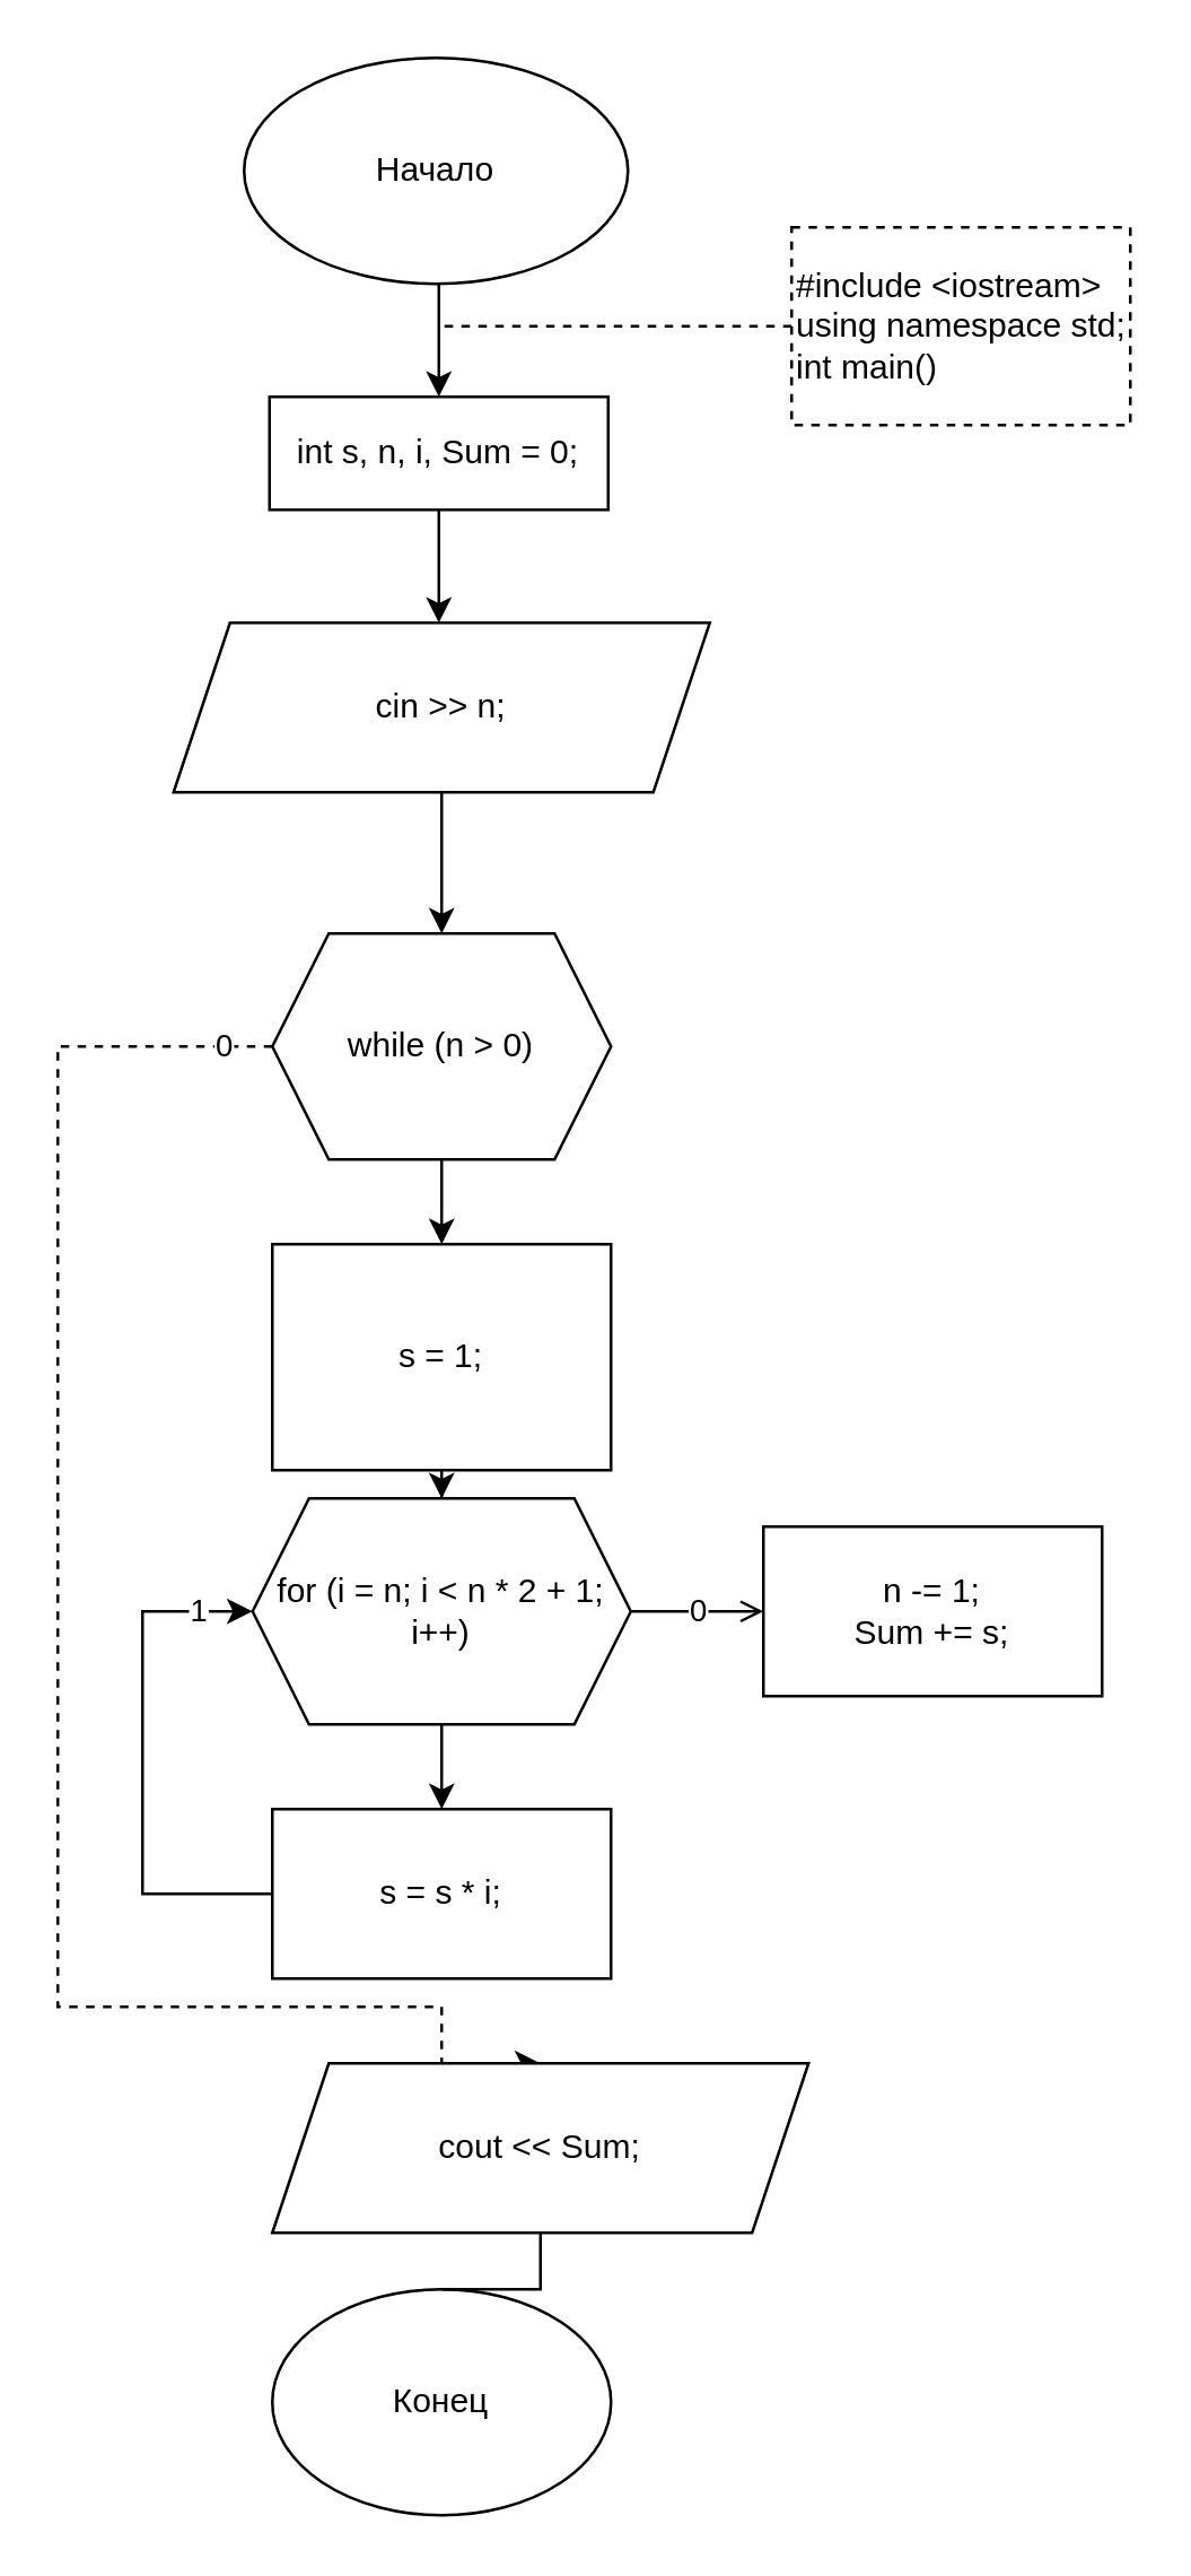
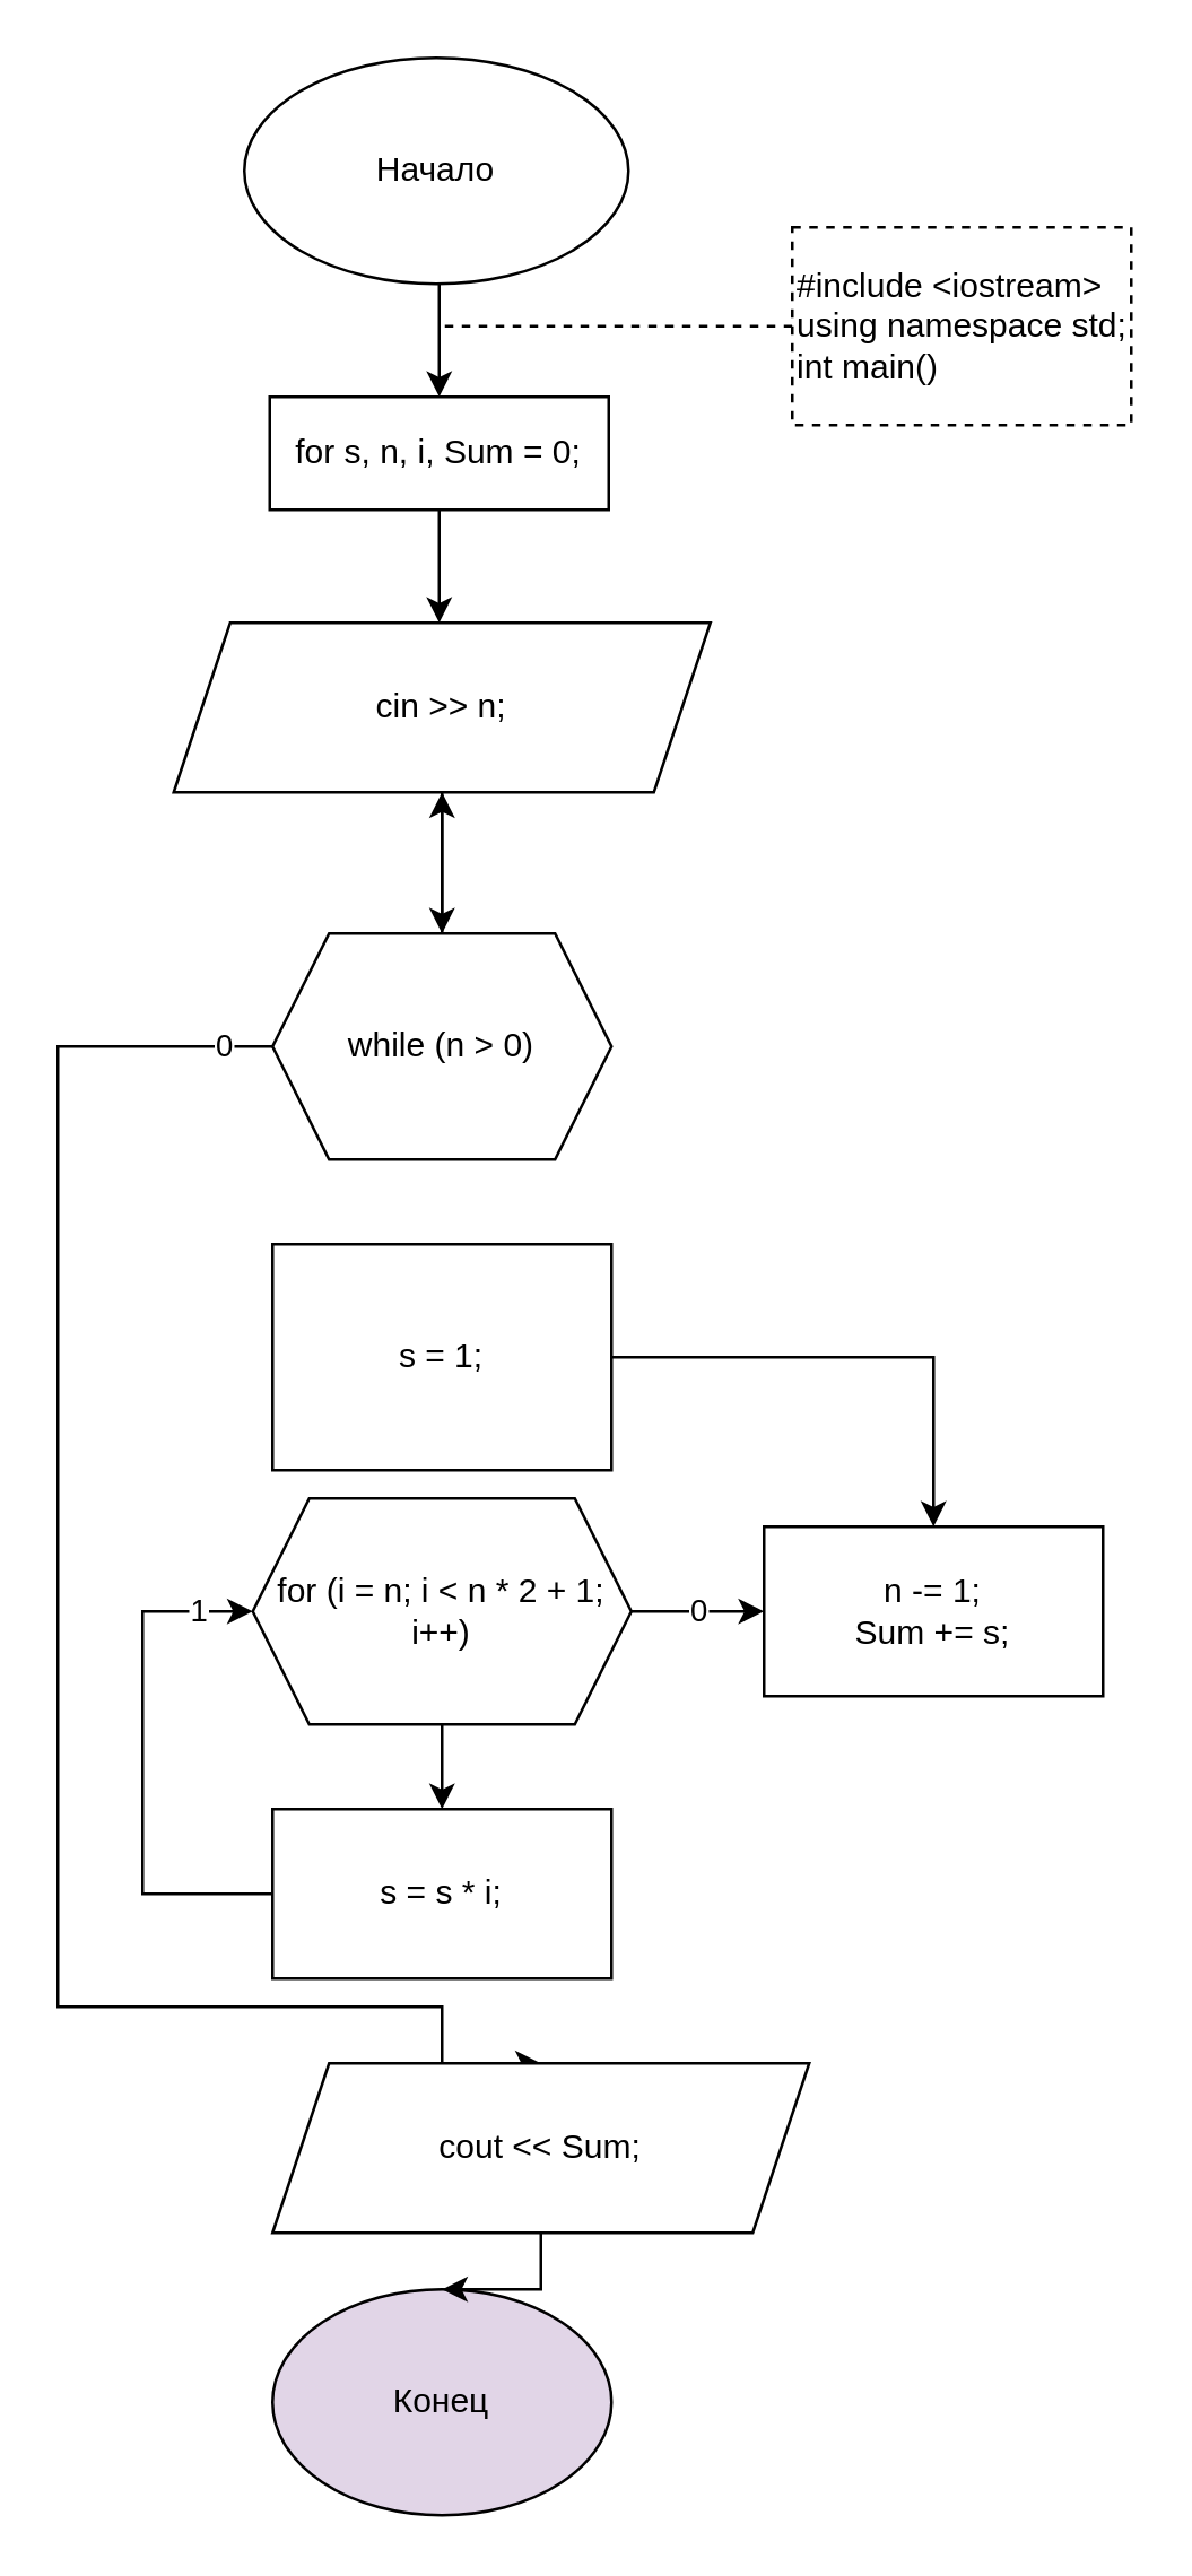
  <mxCell id="0" />
  <mxCell id="1" parent="0" />
  <mxCell id="2" value="Начало" style="ellipse;whiteSpace=wrap;html=1;" vertex="1" parent="1"><mxGeometry x="86" width="136" height="80" as="geometry" y="20" /></mxCell>
  <mxCell id="3" style="edgeStyle=orthogonalEdgeStyle;rounded=0;orthogonalLoop=1;jettySize=auto;html=1;exitX=0.5;exitY=1;exitDx=0;exitDy=0;" edge="1" parent="1"><mxGeometry relative="1" as="geometry"><mxPoint x="155" y="100" as="sourcePoint" /><mxPoint x="155" y="100" as="targetPoint" /></mxGeometry></mxCell>
- <mxCell id="4" value="&lt;span&gt;&#09;&lt;/span&gt;int s, n, i, Sum = 0;" style="rounded=0;whiteSpace=wrap;html=1;align=center;" vertex="1" parent="1"><mxGeometry x="95" y="140" width="120" height="40" as="geometry" /></mxCell>
+ <mxCell id="4" value="&lt;span&gt;&#09;&lt;/span&gt;for s, n, i, Sum = 0;" style="rounded=0;whiteSpace=wrap;html=1;align=center;" vertex="1" parent="1"><mxGeometry x="95" y="140" width="120" height="40" as="geometry" /></mxCell>
  <mxCell id="5" value="" style="endArrow=classic;html=1;rounded=0;exitX=0.5;exitY=1;exitDx=0;exitDy=0;entryX=0.5;entryY=0;entryDx=0;entryDy=0;" edge="1" parent="1" target="4"><mxGeometry width="50" height="50" relative="1" as="geometry"><mxPoint x="155" y="100" as="sourcePoint" /><mxPoint x="181" y="220" as="targetPoint" /></mxGeometry></mxCell>
  <mxCell id="6" value="" style="endArrow=none;dashed=1;html=1;rounded=0;" edge="1" parent="1"><mxGeometry width="50" height="50" relative="1" as="geometry"><mxPoint x="157" y="115" as="sourcePoint" /><mxPoint x="280" y="115" as="targetPoint" /><Array as="points" /></mxGeometry></mxCell>
  <mxCell id="7" value="" style="edgeStyle=orthogonalEdgeStyle;rounded=0;orthogonalLoop=1;jettySize=auto;html=1;" edge="1" parent="1" source="8"><mxGeometry relative="1" as="geometry"><mxPoint x="156" y="330" as="targetPoint" /></mxGeometry></mxCell>
  <mxCell id="8" value="&lt;span&gt;&#09;&lt;/span&gt;cin &amp;gt;&amp;gt; n;" style="shape=parallelogram;perimeter=parallelogramPerimeter;whiteSpace=wrap;html=1;fixedSize=1;align=center;" vertex="1" parent="1"><mxGeometry x="61" y="220" width="190" height="60" as="geometry" /></mxCell>
  <mxCell id="9" value="" style="endArrow=classic;html=1;rounded=0;exitX=0.5;exitY=1;exitDx=0;exitDy=0;" edge="1" parent="1" source="4"><mxGeometry width="50" height="50" relative="1" as="geometry"><mxPoint x="101" y="280" as="sourcePoint" /><mxPoint x="155" y="220" as="targetPoint" /></mxGeometry></mxCell>
- <mxCell id="10" value="" style="edgeStyle=orthogonalEdgeStyle;rounded=0;orthogonalLoop=1;jettySize=auto;html=1;" edge="1" parent="1" source="12" target="14"><mxGeometry relative="1" as="geometry" /></mxCell>
- <mxCell id="11" value="0" style="edgeStyle=orthogonalEdgeStyle;rounded=0;orthogonalLoop=1;jettySize=auto;html=1;entryX=0.5;entryY=0;entryDx=0;entryDy=0;exitX=0;exitY=0.5;exitDx=0;exitDy=0;dashed=1;" edge="1" parent="1" source="12" target="24"><mxGeometry x="-0.945" relative="1" as="geometry"><mxPoint x="16" y="370" as="targetPoint" /><Array as="points"><mxPoint x="20" y="370" /><mxPoint x="20" y="710" /><mxPoint x="156" y="710" /></Array><mxPoint as="offset" /></mxGeometry></mxCell>
+ <mxCell id="10" value="" style="edgeStyle=orthogonalEdgeStyle;rounded=0;orthogonalLoop=1;jettySize=auto;html=1;" edge="1" parent="1" source="12" target="8"><mxGeometry relative="1" as="geometry" /></mxCell>
+ <mxCell id="11" value="0" style="edgeStyle=orthogonalEdgeStyle;rounded=0;orthogonalLoop=1;jettySize=auto;html=1;entryX=0.5;entryY=0;entryDx=0;entryDy=0;exitX=0;exitY=0.5;exitDx=0;exitDy=0;" edge="1" parent="1" source="12" target="24"><mxGeometry x="-0.945" relative="1" as="geometry"><mxPoint x="16" y="370" as="targetPoint" /><Array as="points"><mxPoint x="20" y="370" /><mxPoint x="20" y="710" /><mxPoint x="156" y="710" /></Array><mxPoint as="offset" /></mxGeometry></mxCell>
  <mxCell id="12" value="&lt;span&gt;&#09;&lt;/span&gt;while (n &amp;gt; 0)" style="shape=hexagon;perimeter=hexagonPerimeter2;whiteSpace=wrap;html=1;fixedSize=1;" vertex="1" parent="1"><mxGeometry x="96" y="330" width="120" height="80" as="geometry" /></mxCell>
- <mxCell id="13" value="" style="edgeStyle=orthogonalEdgeStyle;rounded=0;orthogonalLoop=1;jettySize=auto;html=1;" edge="1" parent="1" source="14" target="19"><mxGeometry relative="1" as="geometry" /></mxCell>
+ <mxCell id="13" value="" style="edgeStyle=orthogonalEdgeStyle;rounded=0;orthogonalLoop=1;jettySize=auto;html=1;" edge="1" parent="1" source="14" target="22"><mxGeometry relative="1" as="geometry" /></mxCell>
  <mxCell id="14" value="&lt;span&gt;&#09;&#09;&lt;/span&gt;s = 1;" style="rounded=0;whiteSpace=wrap;html=1;" vertex="1" parent="1"><mxGeometry x="96" y="440" width="120" height="80" as="geometry" /></mxCell>
- <mxCell id="15" value="Конец" style="ellipse;whiteSpace=wrap;html=1;" vertex="1" parent="1"><mxGeometry x="96" y="810" width="120" height="80" as="geometry" /></mxCell>
+ <mxCell id="15" value="Конец" style="ellipse;whiteSpace=wrap;html=1;fillColor=#e1d5e7;" vertex="1" parent="1"><mxGeometry x="96" y="810" width="120" height="80" as="geometry" /></mxCell>
  <mxCell id="16" value="&lt;div&gt;#include &amp;lt;iostream&amp;gt;&lt;/div&gt;&lt;div&gt;using namespace std;&lt;/div&gt;&lt;div&gt;int main()&lt;/div&gt;" style="rounded=0;whiteSpace=wrap;html=1;dashed=1;align=left;" vertex="1" parent="1"><mxGeometry x="280" y="80" width="120" height="70" as="geometry" /></mxCell>
  <mxCell id="17" value="" style="edgeStyle=orthogonalEdgeStyle;rounded=0;orthogonalLoop=1;jettySize=auto;html=1;" edge="1" parent="1" source="19" target="20"><mxGeometry relative="1" as="geometry" /></mxCell>
- <mxCell id="18" value="0" style="edgeStyle=orthogonalEdgeStyle;rounded=0;orthogonalLoop=1;jettySize=auto;html=1;endArrow=open;" edge="1" parent="1" source="19" target="22"><mxGeometry relative="1" as="geometry" /></mxCell>
+ <mxCell id="18" value="0" style="edgeStyle=orthogonalEdgeStyle;rounded=0;orthogonalLoop=1;jettySize=auto;html=1;" edge="1" parent="1" source="19" target="22"><mxGeometry relative="1" as="geometry" /></mxCell>
  <mxCell id="19" value="&lt;span&gt;&#09;&#09;&lt;/span&gt;for (i = n; i &amp;lt; n * 2 + 1; i++)" style="shape=hexagon;perimeter=hexagonPerimeter2;whiteSpace=wrap;html=1;fixedSize=1;" vertex="1" parent="1"><mxGeometry x="89" y="530" width="134" height="80" as="geometry" /></mxCell>
  <mxCell id="20" value="&lt;span&gt;&#09;&#09;&#09;&lt;/span&gt;s = s * i;" style="rounded=0;whiteSpace=wrap;html=1;" vertex="1" parent="1"><mxGeometry x="96" y="640" width="120" height="60" as="geometry" /></mxCell>
  <mxCell id="21" value="1" style="endArrow=classic;html=1;rounded=0;edgeStyle=orthogonalEdgeStyle;exitX=0;exitY=0.5;exitDx=0;exitDy=0;entryX=0;entryY=0.5;entryDx=0;entryDy=0;" edge="1" parent="1" source="20" target="19"><mxGeometry x="0.795" width="50" height="50" relative="1" as="geometry"><mxPoint x="130" y="630" as="sourcePoint" /><mxPoint x="180" y="580" as="targetPoint" /><Array as="points"><mxPoint x="50" y="670" /><mxPoint x="50" y="570" /></Array><mxPoint as="offset" /></mxGeometry></mxCell>
  <mxCell id="22" value="&lt;div&gt;&lt;span&gt;&#09;&#09;&lt;/span&gt;n -= 1;&lt;/div&gt;&lt;div&gt;&lt;span&gt;&#09;&#09;&lt;/span&gt;Sum += s;&lt;/div&gt;" style="whiteSpace=wrap;html=1;" vertex="1" parent="1"><mxGeometry x="270" y="540" width="120" height="60" as="geometry" /></mxCell>
- <mxCell id="23" value="" style="edgeStyle=orthogonalEdgeStyle;rounded=0;orthogonalLoop=1;jettySize=auto;html=1;endArrow=none;" edge="1" parent="1" source="24" target="15"><mxGeometry relative="1" as="geometry" /></mxCell>
+ <mxCell id="23" value="" style="edgeStyle=orthogonalEdgeStyle;rounded=0;orthogonalLoop=1;jettySize=auto;html=1;" edge="1" parent="1" source="24" target="15"><mxGeometry relative="1" as="geometry" /></mxCell>
  <mxCell id="24" value="&lt;span&gt;&#09;&lt;/span&gt;cout &amp;lt;&amp;lt; Sum;" style="shape=parallelogram;perimeter=parallelogramPerimeter;whiteSpace=wrap;html=1;fixedSize=1;" vertex="1" parent="1"><mxGeometry x="96" y="730" width="190" height="60" as="geometry" /></mxCell>
